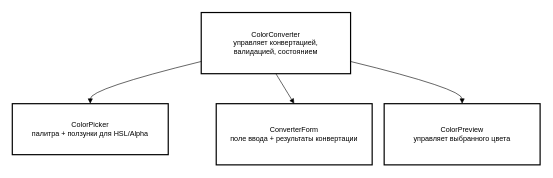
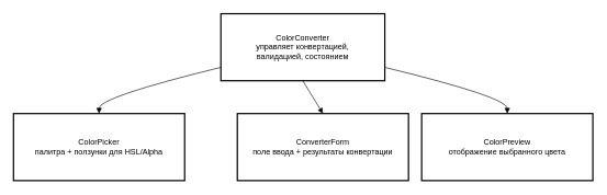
  <mxCell id="0" />
  <mxCell id="1" parent="0" />
  <mxCell id="2" value="ColorConverter&#10;управляет конвертацией,&#10;валидацией, состоянием" style="whiteSpace=wrap;strokeWidth=2;" parent="1" vertex="1"><mxGeometry x="335" y="20" width="249" height="102" as="geometry" /></mxCell>
- <mxCell id="3" value="ColorPicker&#10;палитра + ползунки для HSL/Alpha" style="whiteSpace=wrap;strokeWidth=2;" parent="1" vertex="1"><mxGeometry x="20" y="172" width="260" height="85" as="geometry" /></mxCell>
+ <mxCell id="3" value="ColorPicker&#10;палитра + ползунки для HSL/Alpha" style="whiteSpace=wrap;strokeWidth=2;" parent="1" vertex="1"><mxGeometry x="20" y="172" width="260" height="102" as="geometry" /></mxCell>
  <mxCell id="4" value="ConverterForm&#10;поле ввода + результаты конвертации" style="whiteSpace=wrap;strokeWidth=2;" parent="1" vertex="1"><mxGeometry x="360" y="172" width="260" height="102" as="geometry" /></mxCell>
- <mxCell id="5" value="ColorPreview&#10;управляет выбранного цвета" style="whiteSpace=wrap;strokeWidth=2;" parent="1" vertex="1"><mxGeometry x="640" y="172" width="260" height="102" as="geometry" /></mxCell>
+ <mxCell id="5" value="ColorPreview&#10;отображение выбранного цвета" style="whiteSpace=wrap;strokeWidth=2;" parent="1" vertex="1"><mxGeometry x="640" y="172" width="260" height="102" as="geometry" /></mxCell>
  <mxCell id="6" value="" style="curved=1;startArrow=none;endArrow=block;exitX=0;exitY=0.8;entryX=0.5;entryY=0;" parent="1" source="2" target="3" edge="1"><mxGeometry relative="1" as="geometry"><Array as="points"><mxPoint x="150" y="147" /></Array></mxGeometry></mxCell>
  <mxCell id="7" value="" style="curved=1;startArrow=none;endArrow=block;exitX=0.5;exitY=1;entryX=0.5;entryY=0;" parent="1" source="2" target="4" edge="1"><mxGeometry relative="1" as="geometry"><Array as="points" /></mxGeometry></mxCell>
  <mxCell id="8" value="" style="curved=1;startArrow=none;endArrow=block;exitX=1;exitY=0.8;entryX=0.5;entryY=0;" parent="1" source="2" target="5" edge="1"><mxGeometry relative="1" as="geometry"><Array as="points"><mxPoint x="770" y="147" /></Array></mxGeometry></mxCell>
